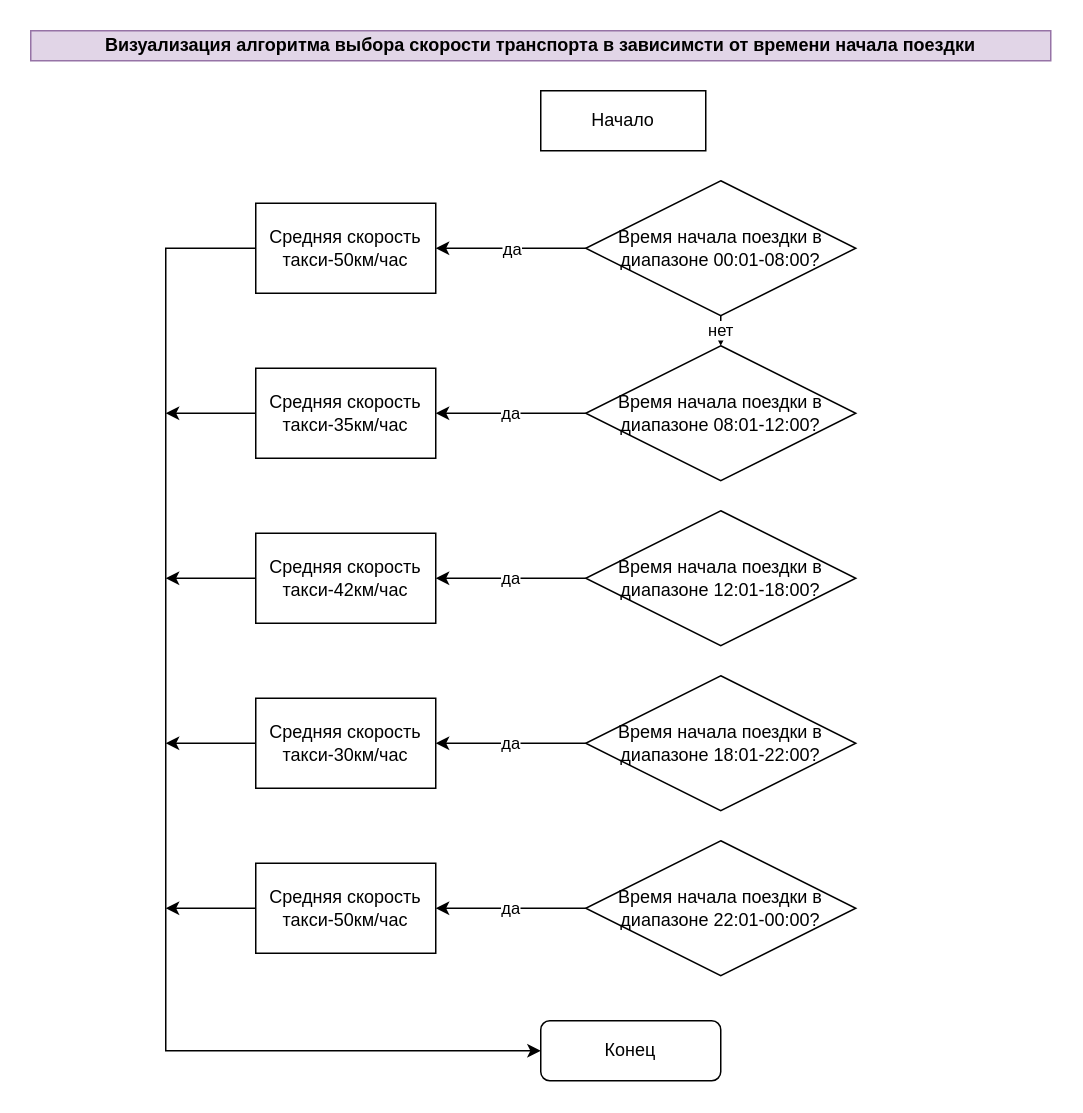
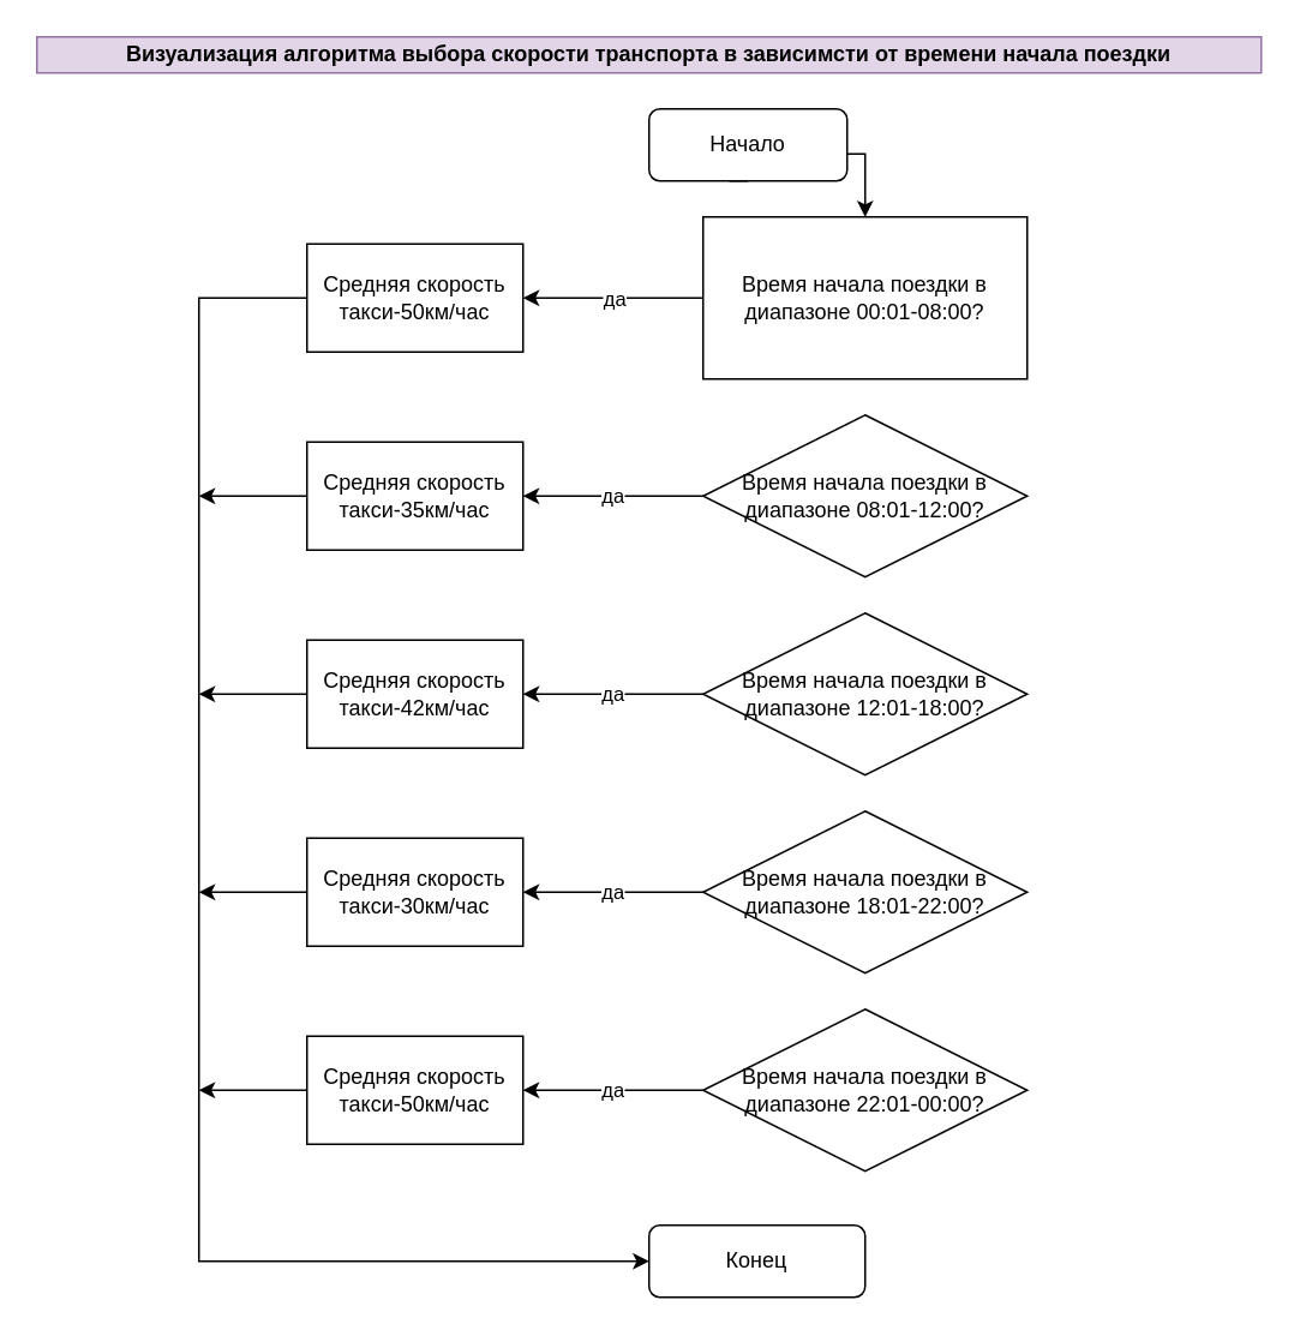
  <mxCell id="0" />
  <mxCell id="1" parent="0" />
- <mxCell id="3" value="Начало" style="whiteSpace=wrap;html=1;fontSize=12;glass=0;strokeWidth=1;shadow=0;rounded=0;" parent="1" vertex="1"><mxGeometry x="360" y="60" width="110" height="40" as="geometry" /></mxCell>
+ <mxCell id="2" style="edgeStyle=orthogonalEdgeStyle;rounded=0;orthogonalLoop=1;jettySize=auto;html=1;exitX=0.5;exitY=1;exitDx=0;exitDy=0;entryX=0.5;entryY=0;entryDx=0;entryDy=0;" edge="1" parent="1" source="3" target="8"><mxGeometry relative="1" as="geometry"><Array as="points"><mxPoint x="405" y="85" /><mxPoint x="480" y="85" /></Array></mxGeometry></mxCell>
+ <mxCell id="3" value="Начало" style="rounded=1;whiteSpace=wrap;html=1;fontSize=12;glass=0;strokeWidth=1;shadow=0;" parent="1" vertex="1"><mxGeometry x="360" y="60" width="110" height="40" as="geometry" /></mxCell>
  <mxCell id="4" value="Конец" style="rounded=1;whiteSpace=wrap;html=1;fontSize=12;glass=0;strokeWidth=1;shadow=0;" parent="1" vertex="1"><mxGeometry x="360" y="680" width="120" height="40" as="geometry" /></mxCell>
  <mxCell id="5" value="Визуализация алгоритма выбора скорости транспорта в зависимсти от времени начала поездки" style="text;html=1;strokeColor=#9673a6;fillColor=#e1d5e7;align=center;verticalAlign=middle;whiteSpace=wrap;rounded=0;fontStyle=1" vertex="1" parent="1"><mxGeometry x="20" y="20" width="680" height="20" as="geometry" /></mxCell>
  <mxCell id="6" value="да" style="edgeStyle=orthogonalEdgeStyle;rounded=0;orthogonalLoop=1;jettySize=auto;html=1;" edge="1" parent="1" source="8"><mxGeometry relative="1" as="geometry"><mxPoint x="290" y="165" as="targetPoint" /></mxGeometry></mxCell>
- <mxCell id="7" value="нет" style="edgeStyle=orthogonalEdgeStyle;rounded=0;orthogonalLoop=1;jettySize=auto;html=1;exitX=0.5;exitY=1;exitDx=0;exitDy=0;entryX=0.5;entryY=0;entryDx=0;entryDy=0;" edge="1" parent="1" source="8" target="9"><mxGeometry relative="1" as="geometry" /></mxCell>
- <mxCell id="8" value="Время начала поездки в диапазоне 00:01-08:00?" style="rhombus;whiteSpace=wrap;html=1;" vertex="1" parent="1"><mxGeometry x="390" y="120" width="180" height="90" as="geometry" /></mxCell>
+ <mxCell id="8" value="Время начала поездки в диапазоне 00:01-08:00?" style="whiteSpace=wrap;html=1;rounded=0;" vertex="1" parent="1"><mxGeometry x="390" y="120" width="180" height="90" as="geometry" /></mxCell>
  <mxCell id="9" value="Время начала поездки в диапазоне 08:01-12:00?" style="rhombus;whiteSpace=wrap;html=1;" vertex="1" parent="1"><mxGeometry x="390" y="230" width="180" height="90" as="geometry" /></mxCell>
  <mxCell id="10" value="Время начала поездки в диапазоне 22:01-00:00?" style="rhombus;whiteSpace=wrap;html=1;" vertex="1" parent="1"><mxGeometry x="390" y="560" width="180" height="90" as="geometry" /></mxCell>
  <mxCell id="11" value="Время начала поездки в диапазоне 18:01-22:00?" style="rhombus;whiteSpace=wrap;html=1;" vertex="1" parent="1"><mxGeometry x="390" y="450" width="180" height="90" as="geometry" /></mxCell>
  <mxCell id="12" value="Время начала поездки в диапазоне 12:01-18:00?" style="rhombus;whiteSpace=wrap;html=1;" vertex="1" parent="1"><mxGeometry x="390" y="340" width="180" height="90" as="geometry" /></mxCell>
  <mxCell id="13" style="edgeStyle=orthogonalEdgeStyle;rounded=0;orthogonalLoop=1;jettySize=auto;html=1;" edge="1" parent="1" source="14" target="4"><mxGeometry relative="1" as="geometry"><mxPoint x="110" y="730" as="targetPoint" /><Array as="points"><mxPoint x="110" y="165" /><mxPoint x="110" y="700" /></Array></mxGeometry></mxCell>
  <mxCell id="14" value="Средняя скорость такси-50км/час" style="rounded=0;whiteSpace=wrap;html=1;" vertex="1" parent="1"><mxGeometry x="170" y="135" width="120" height="60" as="geometry" /></mxCell>
  <mxCell id="15" value="да" style="edgeStyle=orthogonalEdgeStyle;rounded=0;orthogonalLoop=1;jettySize=auto;html=1;" edge="1" parent="1"><mxGeometry relative="1" as="geometry"><mxPoint x="290" y="275" as="targetPoint" /><mxPoint x="390" y="275" as="sourcePoint" /></mxGeometry></mxCell>
  <mxCell id="16" style="edgeStyle=orthogonalEdgeStyle;rounded=0;orthogonalLoop=1;jettySize=auto;html=1;" edge="1" parent="1" source="17"><mxGeometry relative="1" as="geometry"><mxPoint x="110" y="275" as="targetPoint" /></mxGeometry></mxCell>
  <mxCell id="17" value="Средняя скорость такси-35км/час" style="rounded=0;whiteSpace=wrap;html=1;" vertex="1" parent="1"><mxGeometry x="170" y="245" width="120" height="60" as="geometry" /></mxCell>
  <mxCell id="18" value="да" style="edgeStyle=orthogonalEdgeStyle;rounded=0;orthogonalLoop=1;jettySize=auto;html=1;" edge="1" parent="1"><mxGeometry relative="1" as="geometry"><mxPoint x="290" y="385" as="targetPoint" /><mxPoint x="390" y="385" as="sourcePoint" /></mxGeometry></mxCell>
  <mxCell id="19" style="edgeStyle=orthogonalEdgeStyle;rounded=0;orthogonalLoop=1;jettySize=auto;html=1;" edge="1" parent="1" source="20"><mxGeometry relative="1" as="geometry"><mxPoint x="110" y="385" as="targetPoint" /></mxGeometry></mxCell>
  <mxCell id="20" value="Средняя скорость такси-42км/час" style="rounded=0;whiteSpace=wrap;html=1;" vertex="1" parent="1"><mxGeometry x="170" y="355" width="120" height="60" as="geometry" /></mxCell>
  <mxCell id="21" value="да" style="edgeStyle=orthogonalEdgeStyle;rounded=0;orthogonalLoop=1;jettySize=auto;html=1;" edge="1" parent="1"><mxGeometry relative="1" as="geometry"><mxPoint x="290" y="495" as="targetPoint" /><mxPoint x="390" y="495" as="sourcePoint" /></mxGeometry></mxCell>
  <mxCell id="22" style="edgeStyle=orthogonalEdgeStyle;rounded=0;orthogonalLoop=1;jettySize=auto;html=1;" edge="1" parent="1" source="23"><mxGeometry relative="1" as="geometry"><mxPoint x="110" y="495" as="targetPoint" /></mxGeometry></mxCell>
  <mxCell id="23" value="Средняя скорость такси-30км/час" style="rounded=0;whiteSpace=wrap;html=1;" vertex="1" parent="1"><mxGeometry x="170" y="465" width="120" height="60" as="geometry" /></mxCell>
  <mxCell id="24" value="да" style="edgeStyle=orthogonalEdgeStyle;rounded=0;orthogonalLoop=1;jettySize=auto;html=1;" edge="1" parent="1"><mxGeometry relative="1" as="geometry"><mxPoint x="290" y="605" as="targetPoint" /><mxPoint x="390" y="605" as="sourcePoint" /></mxGeometry></mxCell>
  <mxCell id="25" style="edgeStyle=orthogonalEdgeStyle;rounded=0;orthogonalLoop=1;jettySize=auto;html=1;" edge="1" parent="1" source="26"><mxGeometry relative="1" as="geometry"><mxPoint x="110" y="605" as="targetPoint" /></mxGeometry></mxCell>
  <mxCell id="26" value="Средняя скорость такси-50км/час" style="rounded=0;whiteSpace=wrap;html=1;" vertex="1" parent="1"><mxGeometry x="170" y="575" width="120" height="60" as="geometry" /></mxCell>
